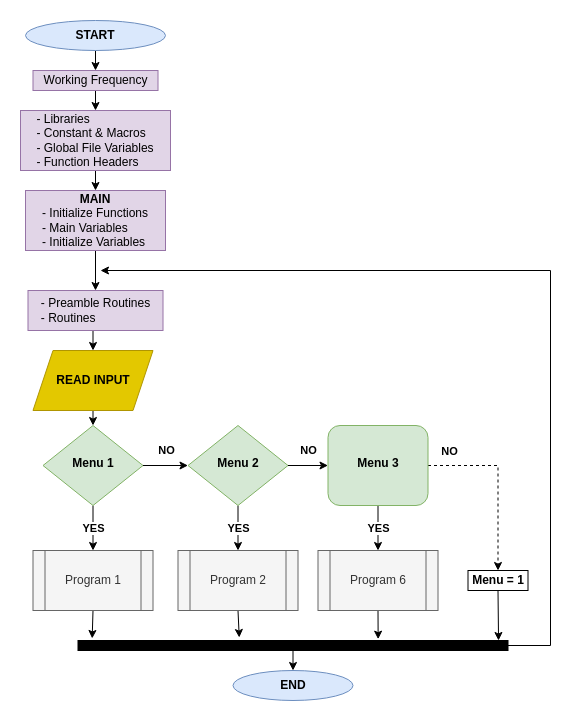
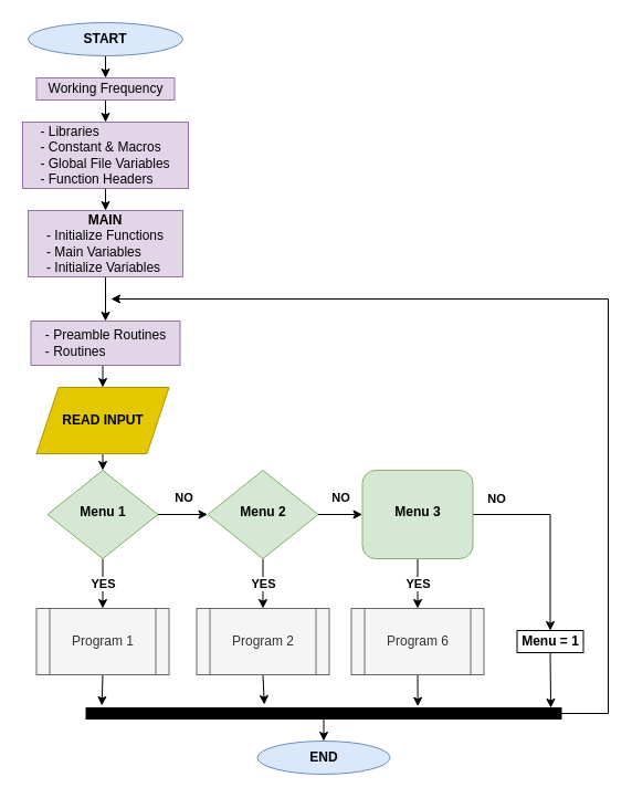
  <mxCell id="0" />
  <mxCell id="1" parent="0" />
  <mxCell id="2" value="&lt;b&gt;NO&lt;/b&gt;" style="edgeStyle=orthogonalEdgeStyle;rounded=0;orthogonalLoop=1;jettySize=auto;html=1;exitX=1;exitY=0.5;exitDx=0;exitDy=0;entryX=0;entryY=0.5;entryDx=0;entryDy=0;" parent="1" source="4" target="21" edge="1"><mxGeometry y="15" relative="1" as="geometry"><mxPoint as="offset" /></mxGeometry></mxCell>
  <mxCell id="3" value="&lt;b&gt;YES&lt;/b&gt;" style="edgeStyle=none;rounded=0;orthogonalLoop=1;jettySize=auto;html=1;exitX=0.5;exitY=1;exitDx=0;exitDy=0;entryX=0.5;entryY=0;entryDx=0;entryDy=0;" parent="1" source="4" target="25" edge="1"><mxGeometry relative="1" as="geometry" /></mxCell>
  <mxCell id="4" value="&lt;b&gt;Menu 2&lt;/b&gt;" style="rhombus;whiteSpace=wrap;html=1;shadow=0;fontFamily=Helvetica;fontSize=12;align=center;strokeWidth=1;spacing=6;spacingTop=-4;fillColor=#d5e8d4;strokeColor=#82b366;" parent="1" vertex="1"><mxGeometry x="187.5" y="425" width="100" height="80" as="geometry" /></mxCell>
  <mxCell id="5" value="&lt;b&gt;NO&lt;/b&gt;" style="edgeStyle=orthogonalEdgeStyle;rounded=0;orthogonalLoop=1;jettySize=auto;html=1;exitX=1;exitY=0.5;exitDx=0;exitDy=0;entryX=0;entryY=0.5;entryDx=0;entryDy=0;" parent="1" source="7" target="4" edge="1"><mxGeometry y="15" relative="1" as="geometry"><mxPoint as="offset" /></mxGeometry></mxCell>
  <mxCell id="6" value="&lt;b&gt;YES&lt;/b&gt;" style="edgeStyle=none;rounded=0;orthogonalLoop=1;jettySize=auto;html=1;exitX=0.5;exitY=1;exitDx=0;exitDy=0;entryX=0.5;entryY=0;entryDx=0;entryDy=0;" parent="1" source="7" target="23" edge="1"><mxGeometry relative="1" as="geometry" /></mxCell>
  <mxCell id="7" value="&lt;b&gt;Menu 1&lt;/b&gt;" style="rhombus;whiteSpace=wrap;html=1;shadow=0;fontFamily=Helvetica;fontSize=12;align=center;strokeWidth=1;spacing=6;spacingTop=-4;fillColor=#d5e8d4;strokeColor=#82b366;" parent="1" vertex="1"><mxGeometry x="42.5" y="425" width="100" height="80" as="geometry" /></mxCell>
  <mxCell id="8" style="edgeStyle=orthogonalEdgeStyle;rounded=0;orthogonalLoop=1;jettySize=auto;html=1;exitX=0.5;exitY=1;exitDx=0;exitDy=0;entryX=0.5;entryY=0;entryDx=0;entryDy=0;" parent="1" source="9" target="11" edge="1"><mxGeometry relative="1" as="geometry" /></mxCell>
  <mxCell id="9" value="&lt;b&gt;START&lt;/b&gt;" style="ellipse;whiteSpace=wrap;html=1;fillColor=#dae8fc;strokeColor=#6c8ebf;" parent="1" vertex="1"><mxGeometry x="25" y="20" width="140" height="30" as="geometry" /></mxCell>
  <mxCell id="10" style="edgeStyle=orthogonalEdgeStyle;rounded=0;orthogonalLoop=1;jettySize=auto;html=1;exitX=0.5;exitY=1;exitDx=0;exitDy=0;entryX=0.5;entryY=0;entryDx=0;entryDy=0;" parent="1" source="11" target="13" edge="1"><mxGeometry relative="1" as="geometry" /></mxCell>
  <mxCell id="11" value="Working Frequency" style="rounded=0;whiteSpace=wrap;html=1;fillColor=#e1d5e7;strokeColor=#9673a6;" parent="1" vertex="1"><mxGeometry x="32.5" y="70" width="125" height="20" as="geometry" /></mxCell>
  <mxCell id="12" style="edgeStyle=orthogonalEdgeStyle;rounded=0;orthogonalLoop=1;jettySize=auto;html=1;exitX=0.5;exitY=1;exitDx=0;exitDy=0;entryX=0.5;entryY=0;entryDx=0;entryDy=0;" parent="1" source="13" target="15" edge="1"><mxGeometry relative="1" as="geometry" /></mxCell>
  <mxCell id="13" value="&lt;div align=&quot;left&quot;&gt;- Libraries&lt;/div&gt;&lt;div align=&quot;left&quot;&gt;- Constant &amp;amp; Macros&lt;/div&gt;&lt;div align=&quot;left&quot;&gt;- Global File Variables&lt;/div&gt;&lt;div align=&quot;left&quot;&gt;- Function Headers&lt;br&gt;&lt;/div&gt;" style="rounded=0;whiteSpace=wrap;html=1;fillColor=#e1d5e7;strokeColor=#9673a6;" parent="1" vertex="1"><mxGeometry x="20" y="110" width="150" height="60" as="geometry" /></mxCell>
  <mxCell id="14" style="edgeStyle=orthogonalEdgeStyle;rounded=0;orthogonalLoop=1;jettySize=auto;html=1;exitX=0.5;exitY=1;exitDx=0;exitDy=0;entryX=0.5;entryY=0;entryDx=0;entryDy=0;" parent="1" source="15" target="17" edge="1"><mxGeometry relative="1" as="geometry" /></mxCell>
  <mxCell id="15" value="&lt;div&gt;&lt;b&gt;MAIN&lt;br&gt;&lt;/b&gt;&lt;/div&gt;&lt;div&gt;&lt;div align=&quot;left&quot;&gt;- Initialize Functions&lt;br&gt;&lt;/div&gt;&lt;/div&gt;&lt;div align=&quot;left&quot;&gt;- Main Variables&lt;/div&gt;&lt;div align=&quot;left&quot;&gt;- Initialize Variables&lt;/div&gt;" style="rounded=0;whiteSpace=wrap;html=1;fillColor=#e1d5e7;strokeColor=#9673a6;" parent="1" vertex="1"><mxGeometry x="25" y="190" width="140" height="60" as="geometry" /></mxCell>
  <mxCell id="16" style="edgeStyle=orthogonalEdgeStyle;rounded=0;orthogonalLoop=1;jettySize=auto;html=1;exitX=0.5;exitY=1;exitDx=0;exitDy=0;entryX=0.5;entryY=0;entryDx=0;entryDy=0;" parent="1" source="17" target="36" edge="1"><mxGeometry relative="1" as="geometry" /></mxCell>
  <mxCell id="17" value="&lt;div align=&quot;left&quot;&gt;- Preamble Routines&lt;/div&gt;&lt;div align=&quot;left&quot;&gt;- Routines&lt;/div&gt;" style="rounded=0;whiteSpace=wrap;html=1;fillColor=#e1d5e7;strokeColor=#9673a6;" parent="1" vertex="1"><mxGeometry x="27.5" y="290" width="135" height="40" as="geometry" /></mxCell>
- <mxCell id="18" style="edgeStyle=orthogonalEdgeStyle;rounded=0;orthogonalLoop=1;jettySize=auto;html=1;exitX=1;exitY=0.5;exitDx=0;exitDy=0;entryX=0.5;entryY=0;entryDx=0;entryDy=0;dashed=1;" parent="1" source="21" target="29" edge="1"><mxGeometry relative="1" as="geometry" /></mxCell>
+ <mxCell id="18" style="edgeStyle=orthogonalEdgeStyle;rounded=0;orthogonalLoop=1;jettySize=auto;html=1;exitX=1;exitY=0.5;exitDx=0;exitDy=0;entryX=0.5;entryY=0;entryDx=0;entryDy=0;" parent="1" source="21" target="29" edge="1"><mxGeometry relative="1" as="geometry" /></mxCell>
  <mxCell id="19" value="&lt;b&gt;NO&lt;/b&gt;" style="edgeLabel;html=1;align=center;verticalAlign=middle;resizable=0;points=[];" parent="18" vertex="1" connectable="0"><mxGeometry x="-0.662" relative="1" as="geometry"><mxPoint x="-9.17" y="-15" as="offset" /></mxGeometry></mxCell>
  <mxCell id="20" value="&lt;b&gt;YES&lt;/b&gt;" style="edgeStyle=none;rounded=0;orthogonalLoop=1;jettySize=auto;html=1;exitX=0.5;exitY=1;exitDx=0;exitDy=0;entryX=0.5;entryY=0;entryDx=0;entryDy=0;" parent="1" source="21" target="27" edge="1"><mxGeometry relative="1" as="geometry" /></mxCell>
  <mxCell id="21" value="&lt;b&gt;Menu 3&lt;br&gt;&lt;/b&gt;" style="whiteSpace=wrap;html=1;shadow=0;fontFamily=Helvetica;fontSize=12;align=center;strokeWidth=1;spacing=6;spacingTop=-4;fillColor=#d5e8d4;strokeColor=#82b366;rounded=1;" parent="1" vertex="1"><mxGeometry x="327.5" y="425" width="100" height="80" as="geometry" /></mxCell>
  <mxCell id="22" style="edgeStyle=none;rounded=0;orthogonalLoop=1;jettySize=auto;html=1;exitX=0.5;exitY=1;exitDx=0;exitDy=0;entryX=0.033;entryY=-0.205;entryDx=0;entryDy=0;entryPerimeter=0;" parent="1" source="23" target="33" edge="1"><mxGeometry relative="1" as="geometry" /></mxCell>
  <mxCell id="23" value="Program 1" style="shape=process;whiteSpace=wrap;html=1;backgroundOutline=1;fillColor=#f5f5f5;strokeColor=#666666;fontColor=#333333;" parent="1" vertex="1"><mxGeometry x="32.5" y="550" width="120" height="60" as="geometry" /></mxCell>
  <mxCell id="24" style="edgeStyle=none;rounded=0;orthogonalLoop=1;jettySize=auto;html=1;exitX=0.5;exitY=1;exitDx=0;exitDy=0;entryX=0.375;entryY=-0.3;entryDx=0;entryDy=0;entryPerimeter=0;" parent="1" source="25" target="33" edge="1"><mxGeometry relative="1" as="geometry" /></mxCell>
  <mxCell id="25" value="Program 2" style="shape=process;whiteSpace=wrap;html=1;backgroundOutline=1;fillColor=#f5f5f5;strokeColor=#666666;fontColor=#333333;" parent="1" vertex="1"><mxGeometry x="177.5" y="550" width="120" height="60" as="geometry" /></mxCell>
  <mxCell id="26" style="edgeStyle=none;rounded=0;orthogonalLoop=1;jettySize=auto;html=1;exitX=0.5;exitY=1;exitDx=0;exitDy=0;entryX=0.698;entryY=-0.133;entryDx=0;entryDy=0;entryPerimeter=0;" parent="1" source="27" target="33" edge="1"><mxGeometry relative="1" as="geometry"><mxPoint x="377.5" y="668" as="targetPoint" /></mxGeometry></mxCell>
  <mxCell id="27" value="Program 6" style="shape=process;whiteSpace=wrap;html=1;backgroundOutline=1;fillColor=#f5f5f5;strokeColor=#666666;fontColor=#333333;" parent="1" vertex="1"><mxGeometry x="317.5" y="550" width="120" height="60" as="geometry" /></mxCell>
  <mxCell id="28" style="rounded=0;orthogonalLoop=1;jettySize=auto;html=1;exitX=0.5;exitY=1;exitDx=0;exitDy=0;movable=0;resizable=0;rotatable=0;deletable=0;editable=0;connectable=0;entryX=0.978;entryY=0;entryDx=0;entryDy=0;entryPerimeter=0;" parent="1" source="29" target="33" edge="1"><mxGeometry relative="1" as="geometry"><mxPoint x="640" y="890" as="targetPoint" /><Array as="points" /></mxGeometry></mxCell>
  <mxCell id="29" value="&lt;b&gt;Menu = 1&lt;/b&gt;" style="rounded=0;whiteSpace=wrap;html=1;" parent="1" vertex="1"><mxGeometry x="467.5" y="570" width="60" height="20" as="geometry" /></mxCell>
  <mxCell id="30" style="rounded=0;orthogonalLoop=1;jettySize=auto;html=1;exitX=0.5;exitY=1;exitDx=0;exitDy=0;entryX=0.5;entryY=0;entryDx=0;entryDy=0;" parent="1" source="33" target="31" edge="1"><mxGeometry relative="1" as="geometry" /></mxCell>
  <mxCell id="31" value="&lt;b&gt;END&lt;/b&gt;" style="ellipse;whiteSpace=wrap;html=1;fillColor=#dae8fc;strokeColor=#6c8ebf;" parent="1" vertex="1"><mxGeometry x="232.5" y="670" width="120" height="30" as="geometry" /></mxCell>
  <mxCell id="32" style="edgeStyle=orthogonalEdgeStyle;rounded=0;orthogonalLoop=1;jettySize=auto;html=1;exitX=1;exitY=0.5;exitDx=0;exitDy=0;" parent="1" source="33" edge="1"><mxGeometry relative="1" as="geometry"><mxPoint x="100" y="270" as="targetPoint" /><Array as="points"><mxPoint x="550" y="645" /><mxPoint x="550" y="270" /></Array></mxGeometry></mxCell>
  <mxCell id="33" value="" style="rounded=0;whiteSpace=wrap;html=1;fillColor=#000000;" parent="1" vertex="1"><mxGeometry x="77.5" y="640" width="430" height="10" as="geometry" /></mxCell>
  <mxCell id="34" style="edgeStyle=none;rounded=0;orthogonalLoop=1;jettySize=auto;html=1;exitX=0.5;exitY=1;exitDx=0;exitDy=0;" parent="1" source="15" target="15" edge="1"><mxGeometry relative="1" as="geometry" /></mxCell>
  <mxCell id="35" style="edgeStyle=orthogonalEdgeStyle;rounded=0;orthogonalLoop=1;jettySize=auto;html=1;exitX=0.5;exitY=1;exitDx=0;exitDy=0;entryX=0.5;entryY=0;entryDx=0;entryDy=0;" parent="1" source="36" target="7" edge="1"><mxGeometry relative="1" as="geometry" /></mxCell>
  <mxCell id="36" value="&lt;font color=&quot;#000000&quot;&gt;&lt;b&gt;READ INPUT&lt;/b&gt;&lt;br&gt;&lt;/font&gt;" style="shape=parallelogram;perimeter=parallelogramPerimeter;whiteSpace=wrap;html=1;fixedSize=1;fillColor=#e3c800;strokeColor=#B09500;fontColor=#ffffff;" parent="1" vertex="1"><mxGeometry x="32.5" y="350" width="120" height="60" as="geometry" /></mxCell>
